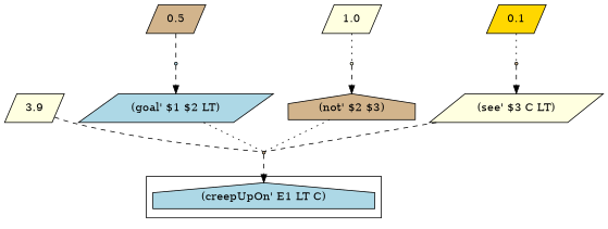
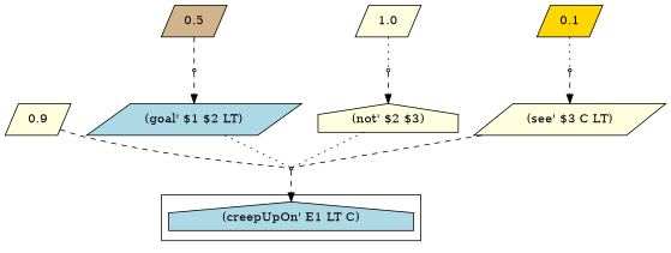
  digraph {
    rankdir=TB
    node [fillcolor=lightyellow shape=parallelogram style=filled]
    edge [arrowhead=none style=dashed]
    n1 [fillcolor=lightblue label="(creepUpOn' E1 LT C)" shape=house]
-   n2 [label=3.9]
+   n2 [label=0.9]
    r0 [fillcolor=tan shape=point]
    n4 [fillcolor=tan label=0.5]
    r1 [fillcolor=lightblue shape=point]
    n6 [fillcolor=lightblue label="(goal' $1 $2 LT)"]
    n7 [label=1.0]
    r2 [shape=point]
-   n9 [fillcolor=tan label="(not' $2 $3)" shape=house]
+   n9 [label="(not' $2 $3)" shape=house]
    n10 [fillcolor=gold label=0.1]
    r3 [fillcolor=tan shape=point]
    n12 [label="(see' $3 C LT)"]
    subgraph cluster_1 {
      n1
    }
    n2 -> r0
    r0 -> n1 [arrowhead=""]
    n4 -> r1
    r1 -> n6 [arrowhead=""]
    n6 -> r0 [style=dotted]
    n7 -> r2 [style=dotted]
    r2 -> n9 [arrowhead=""]
    n9 -> r0 [style=dotted]
    n10 -> r3 [style=dotted]
    r3 -> n12 [arrowhead=""]
    n12 -> r0
  }
